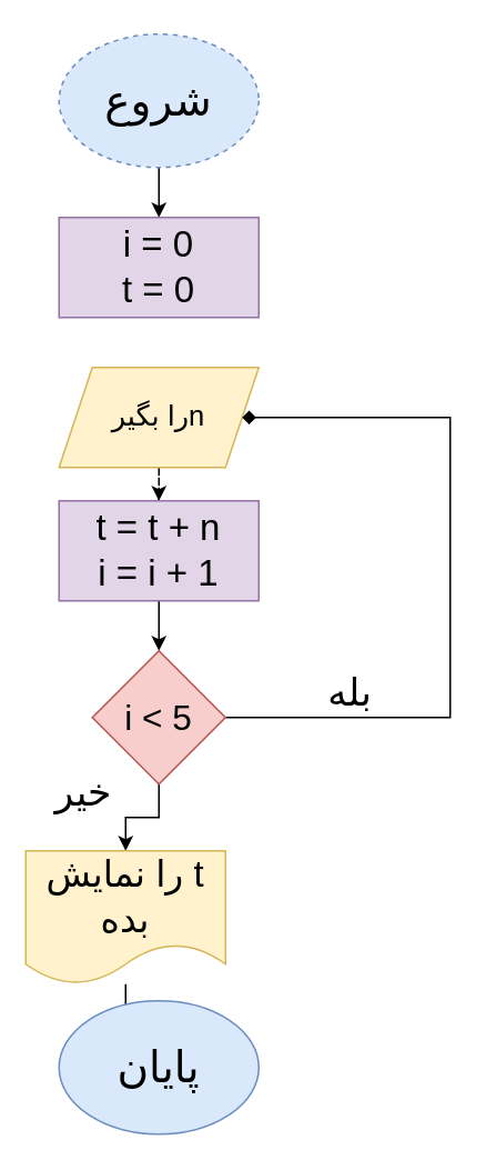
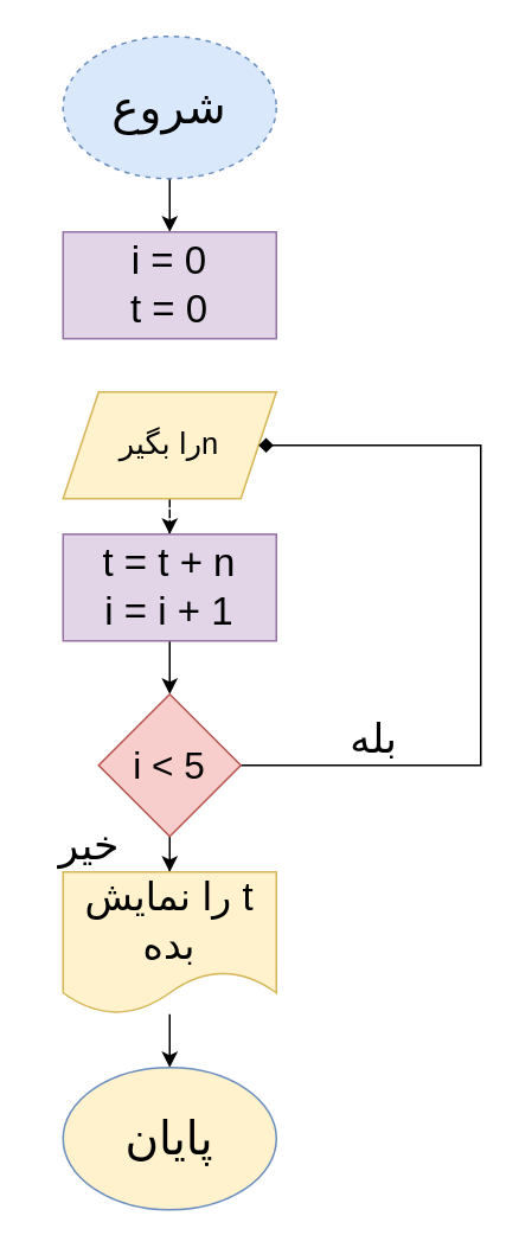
  <mxCell id="0" />
  <mxCell id="1" parent="0" />
  <mxCell id="2" value="" style="edgeStyle=orthogonalEdgeStyle;rounded=0;orthogonalLoop=1;jettySize=auto;html=1;" edge="1" parent="1" source="3" target="4"><mxGeometry relative="1" as="geometry" /></mxCell>
  <mxCell id="3" value="&lt;font style=&quot;font-size: 26px;&quot;&gt;شروع&lt;/font&gt;" style="ellipse;whiteSpace=wrap;html=1;fillColor=#dae8fc;strokeColor=#6c8ebf;dashed=1;" vertex="1" parent="1"><mxGeometry x="35" width="120" height="80" as="geometry" y="20" /></mxCell>
  <mxCell id="4" value="&lt;font style=&quot;font-size: 22px;&quot;&gt;i = 0&lt;br&gt;t = 0&lt;/font&gt;" style="rounded=0;whiteSpace=wrap;html=1;fillColor=#e1d5e7;strokeColor=#9673a6;" vertex="1" parent="1"><mxGeometry x="35" y="130" width="120" height="60" as="geometry" /></mxCell>
  <mxCell id="5" value="" style="edgeStyle=orthogonalEdgeStyle;rounded=0;orthogonalLoop=1;jettySize=auto;html=1;dashed=1;" edge="1" parent="1" source="6" target="8"><mxGeometry relative="1" as="geometry" /></mxCell>
  <mxCell id="6" value="&lt;div style=&quot;direction: rtl;&quot;&gt;&lt;span style=&quot;background-color: initial;&quot;&gt;&lt;font style=&quot;font-size: 17px;&quot;&gt;nرا بگیر&lt;/font&gt;&lt;/span&gt;&lt;/div&gt;" style="shape=parallelogram;perimeter=parallelogramPerimeter;whiteSpace=wrap;html=1;fixedSize=1;fillColor=#fff2cc;strokeColor=#d6b656;" vertex="1" parent="1"><mxGeometry x="35" y="220" width="120" height="60" as="geometry" /></mxCell>
  <mxCell id="7" value="" style="edgeStyle=orthogonalEdgeStyle;rounded=0;orthogonalLoop=1;jettySize=auto;html=1;" edge="1" parent="1" source="8" target="11"><mxGeometry relative="1" as="geometry" /></mxCell>
  <mxCell id="8" value="&lt;font style=&quot;font-size: 22px;&quot;&gt;t = t + n&lt;br&gt;i = i + 1&lt;br&gt;&lt;/font&gt;" style="rounded=0;whiteSpace=wrap;html=1;fillColor=#e1d5e7;strokeColor=#9673a6;" vertex="1" parent="1"><mxGeometry x="35" y="300" width="120" height="60" as="geometry" /></mxCell>
  <mxCell id="9" style="edgeStyle=orthogonalEdgeStyle;rounded=0;orthogonalLoop=1;jettySize=auto;html=1;entryX=1;entryY=0.5;entryDx=0;entryDy=0;endArrow=diamond;" edge="1" parent="1" source="11" target="6"><mxGeometry relative="1" as="geometry"><Array as="points"><mxPoint x="270" y="430" /><mxPoint x="270" y="250" /></Array></mxGeometry></mxCell>
  <mxCell id="10" value="" style="edgeStyle=orthogonalEdgeStyle;rounded=0;orthogonalLoop=1;jettySize=auto;html=1;" edge="1" parent="1" source="11" target="14"><mxGeometry relative="1" as="geometry" /></mxCell>
  <mxCell id="11" value="&lt;font style=&quot;font-size: 21px;&quot;&gt;i &amp;lt; 5&lt;/font&gt;" style="rhombus;whiteSpace=wrap;html=1;fillColor=#f8cecc;strokeColor=#b85450;rounded=0;" vertex="1" parent="1"><mxGeometry x="55" y="390" width="80" height="80" as="geometry" /></mxCell>
  <mxCell id="12" value="&lt;font style=&quot;font-size: 23px;&quot;&gt;بله&lt;/font&gt;" style="text;html=1;strokeColor=none;fillColor=none;align=center;verticalAlign=middle;whiteSpace=wrap;rounded=0;" vertex="1" parent="1"><mxGeometry x="180" y="400" width="60" height="30" as="geometry" /></mxCell>
  <mxCell id="13" value="" style="edgeStyle=orthogonalEdgeStyle;rounded=0;orthogonalLoop=1;jettySize=auto;html=1;" edge="1" parent="1" source="14" target="15"><mxGeometry relative="1" as="geometry" /></mxCell>
- <mxCell id="14" value="&lt;div style=&quot;direction: rtl;&quot;&gt;&lt;span style=&quot;background-color: initial;&quot;&gt;&lt;font style=&quot;font-size: 22px;&quot;&gt;t را نمایش بده&lt;/font&gt;&lt;/span&gt;&lt;/div&gt;" style="shape=document;whiteSpace=wrap;html=1;boundedLbl=1;fillColor=#fff2cc;strokeColor=#d6b656;" vertex="1" parent="1"><mxGeometry x="15" y="510" width="120" height="80" as="geometry" /></mxCell>
- <mxCell id="15" value="&lt;font style=&quot;font-size: 26px;&quot;&gt;پایان&lt;/font&gt;" style="ellipse;whiteSpace=wrap;html=1;fillColor=#dae8fc;strokeColor=#6c8ebf;" vertex="1" parent="1"><mxGeometry x="35" y="600" width="120" height="80" as="geometry" /></mxCell>
+ <mxCell id="14" value="&lt;div style=&quot;direction: rtl;&quot;&gt;&lt;span style=&quot;background-color: initial;&quot;&gt;&lt;font style=&quot;font-size: 22px;&quot;&gt;t را نمایش بده&lt;/font&gt;&lt;/span&gt;&lt;/div&gt;" style="shape=document;whiteSpace=wrap;html=1;boundedLbl=1;fillColor=#fff2cc;strokeColor=#d6b656;" vertex="1" parent="1"><mxGeometry x="35" y="490" width="120" height="80" as="geometry" /></mxCell>
+ <mxCell id="15" value="&lt;font style=&quot;font-size: 26px;&quot;&gt;پایان&lt;/font&gt;" style="ellipse;whiteSpace=wrap;html=1;fillColor=#fff2cc;strokeColor=#6c8ebf;" vertex="1" parent="1"><mxGeometry x="35" y="600" width="120" height="80" as="geometry" /></mxCell>
  <mxCell id="16" value="&lt;font style=&quot;font-size: 23px;&quot;&gt;خیر&lt;/font&gt;" style="text;html=1;strokeColor=none;fillColor=none;align=center;verticalAlign=middle;whiteSpace=wrap;rounded=0;" vertex="1" parent="1"><mxGeometry x="20" y="460" width="60" height="30" as="geometry" /></mxCell>
